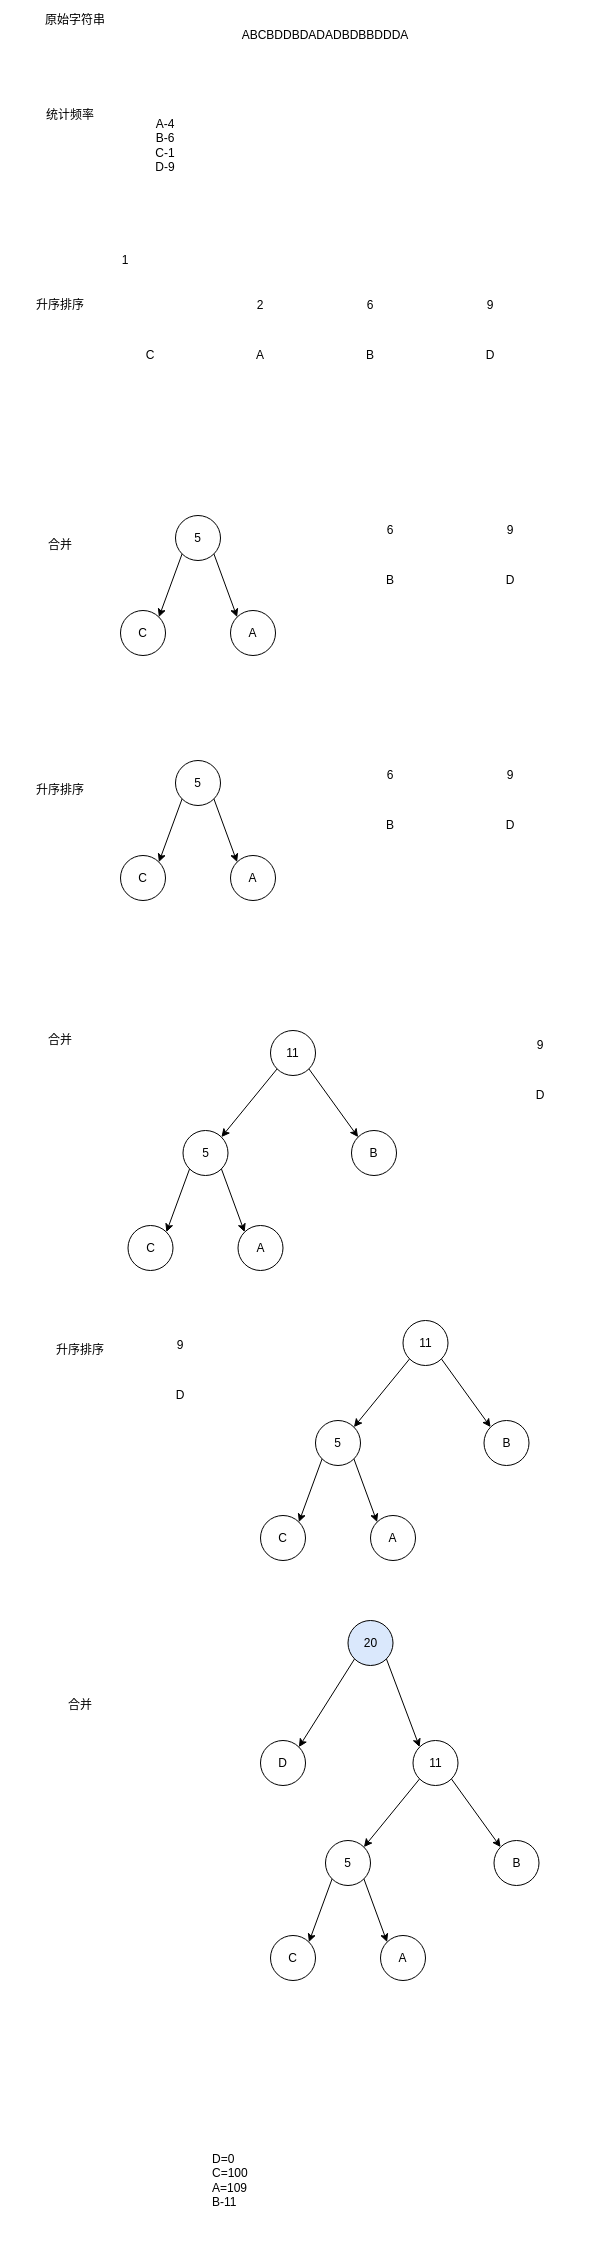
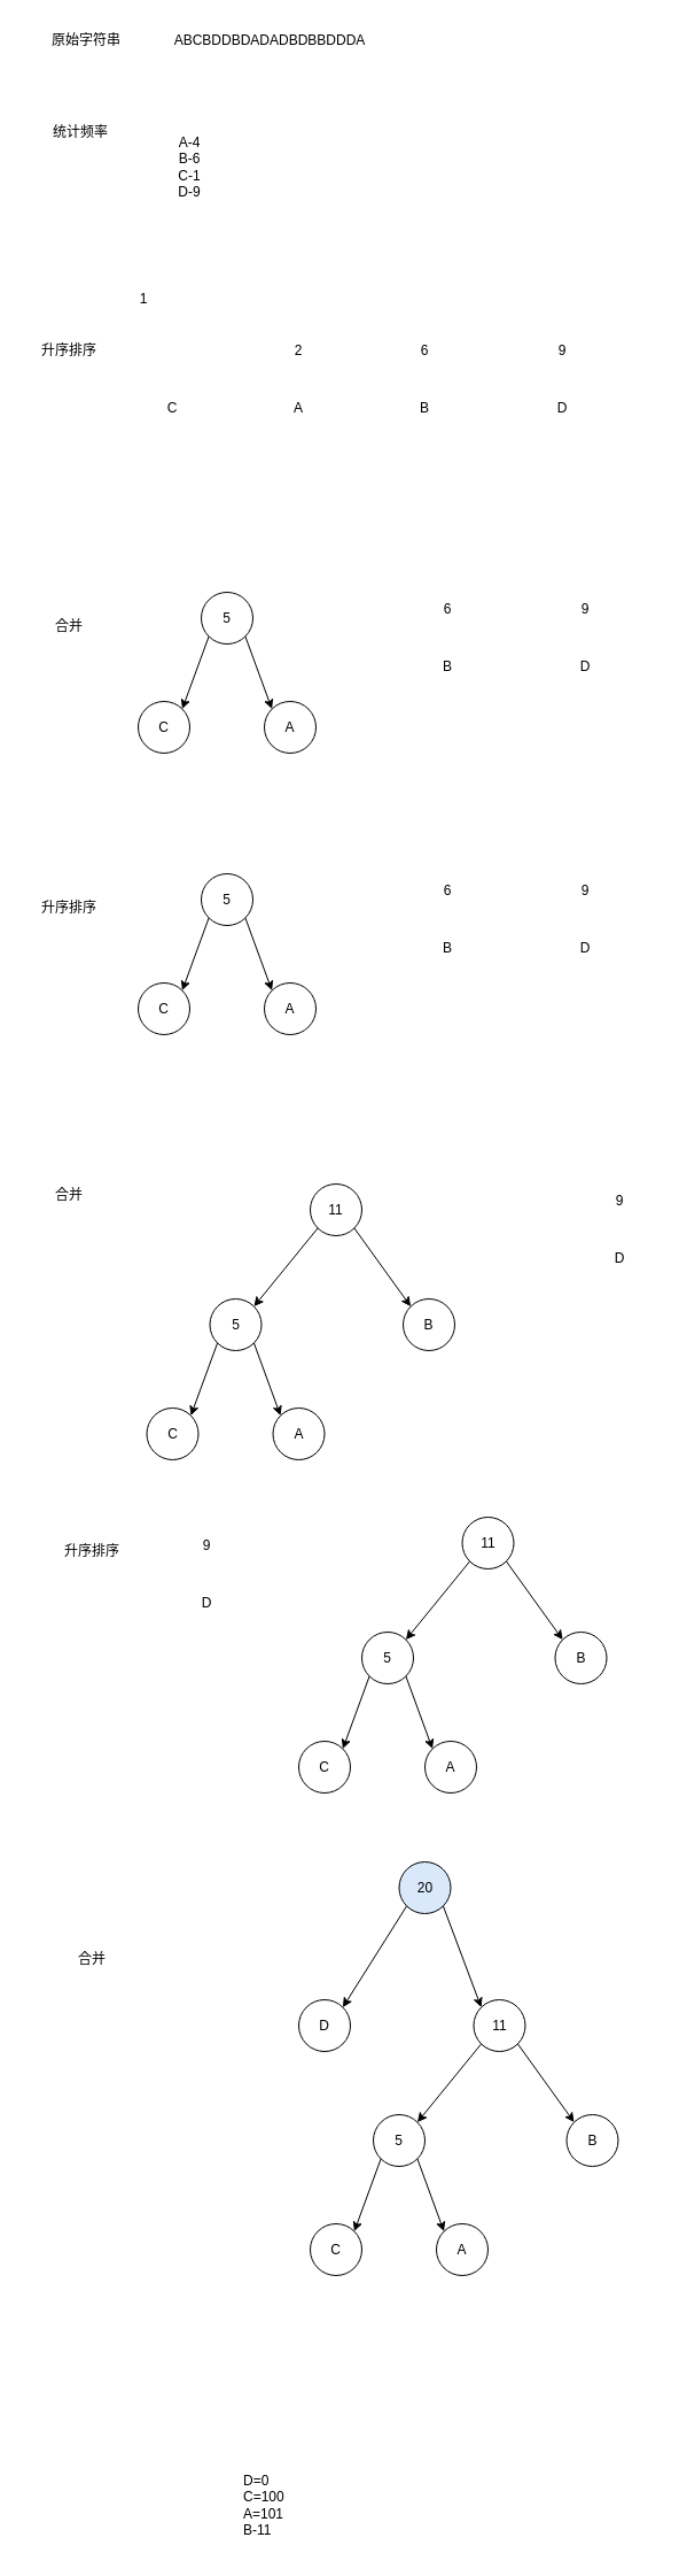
  <mxCell id="0" />
  <mxCell id="1" parent="0" />
- <mxCell id="2" value="原始字符串" style="text;html=1;align=center;verticalAlign=middle;whiteSpace=wrap;rounded=0;" vertex="1" parent="1"><mxGeometry x="20" y="5" width="110" height="30" as="geometry" /></mxCell>
- <mxCell id="3" value="ABCBDDBDADADBDBBDDDA" style="text;html=1;align=center;verticalAlign=middle;whiteSpace=wrap;rounded=0;" vertex="1" parent="1"><mxGeometry x="230" y="20" width="190" height="30" as="geometry" /></mxCell>
+ <mxCell id="2" value="原始字符串" style="text;html=1;align=center;verticalAlign=middle;whiteSpace=wrap;rounded=0;" vertex="1" parent="1"><mxGeometry x="20" y="20" width="110" height="30" as="geometry" /></mxCell>
+ <mxCell id="3" value="ABCBDDBDADADBDBBDDDA" style="text;html=1;align=center;verticalAlign=middle;whiteSpace=wrap;rounded=0;" vertex="1" parent="1"><mxGeometry x="140" y="20" width="190" height="30" as="geometry" /></mxCell>
  <mxCell id="4" value="统计频率" style="text;html=1;align=center;verticalAlign=middle;whiteSpace=wrap;rounded=0;" vertex="1" parent="1"><mxGeometry x="40" y="100" width="60" height="30" as="geometry" /></mxCell>
  <mxCell id="5" value="A-4&lt;div&gt;B-6&lt;/div&gt;&lt;div&gt;C-1&lt;/div&gt;&lt;div&gt;D-9&lt;/div&gt;" style="text;html=1;align=center;verticalAlign=middle;whiteSpace=wrap;rounded=0;" vertex="1" parent="1"><mxGeometry x="125" y="105" width="80" height="80" as="geometry" /></mxCell>
  <mxCell id="6" value="升序排序" style="text;html=1;align=center;verticalAlign=middle;whiteSpace=wrap;rounded=0;" vertex="1" parent="1"><mxGeometry x="30" y="290" width="60" height="30" as="geometry" /></mxCell>
  <mxCell id="7" value="C" style="text;html=1;align=center;verticalAlign=middle;whiteSpace=wrap;rounded=0;" vertex="1" parent="1"><mxGeometry x="120" y="340" width="60" height="30" as="geometry" /></mxCell>
  <mxCell id="8" value="1" style="text;html=1;align=center;verticalAlign=middle;whiteSpace=wrap;rounded=0;" vertex="1" parent="1"><mxGeometry x="95" y="245" width="60" height="30" as="geometry" /></mxCell>
  <mxCell id="9" value="A" style="text;html=1;align=center;verticalAlign=middle;whiteSpace=wrap;rounded=0;" vertex="1" parent="1"><mxGeometry x="230" y="340" width="60" height="30" as="geometry" /></mxCell>
  <mxCell id="10" value="2" style="text;html=1;align=center;verticalAlign=middle;whiteSpace=wrap;rounded=0;" vertex="1" parent="1"><mxGeometry x="230" y="290" width="60" height="30" as="geometry" /></mxCell>
  <mxCell id="11" value="B" style="text;html=1;align=center;verticalAlign=middle;whiteSpace=wrap;rounded=0;" vertex="1" parent="1"><mxGeometry x="340" y="340" width="60" height="30" as="geometry" /></mxCell>
  <mxCell id="12" value="6" style="text;html=1;align=center;verticalAlign=middle;whiteSpace=wrap;rounded=0;" vertex="1" parent="1"><mxGeometry x="340" y="290" width="60" height="30" as="geometry" /></mxCell>
  <mxCell id="13" value="D" style="text;html=1;align=center;verticalAlign=middle;whiteSpace=wrap;rounded=0;" vertex="1" parent="1"><mxGeometry x="460" y="340" width="60" height="30" as="geometry" /></mxCell>
  <mxCell id="14" value="9" style="text;html=1;align=center;verticalAlign=middle;whiteSpace=wrap;rounded=0;" vertex="1" parent="1"><mxGeometry x="460" y="290" width="60" height="30" as="geometry" /></mxCell>
  <mxCell id="15" value="合并" style="text;html=1;align=center;verticalAlign=middle;whiteSpace=wrap;rounded=0;" vertex="1" parent="1"><mxGeometry x="30" y="530" width="60" height="30" as="geometry" /></mxCell>
  <mxCell id="16" style="rounded=0;orthogonalLoop=1;jettySize=auto;html=1;exitX=0;exitY=1;exitDx=0;exitDy=0;entryX=1;entryY=0;entryDx=0;entryDy=0;" edge="1" parent="1" source="18" target="19"><mxGeometry relative="1" as="geometry" /></mxCell>
  <mxCell id="17" style="rounded=0;orthogonalLoop=1;jettySize=auto;html=1;exitX=1;exitY=1;exitDx=0;exitDy=0;entryX=0;entryY=0;entryDx=0;entryDy=0;" edge="1" parent="1" source="18" target="20"><mxGeometry relative="1" as="geometry" /></mxCell>
  <mxCell id="18" value="5" style="ellipse;whiteSpace=wrap;html=1;aspect=fixed;" vertex="1" parent="1"><mxGeometry x="175" y="515" width="45" height="45" as="geometry" /></mxCell>
  <mxCell id="19" value="C" style="ellipse;whiteSpace=wrap;html=1;aspect=fixed;" vertex="1" parent="1"><mxGeometry x="120" y="610" width="45" height="45" as="geometry" /></mxCell>
  <mxCell id="20" value="A" style="ellipse;whiteSpace=wrap;html=1;aspect=fixed;" vertex="1" parent="1"><mxGeometry x="230" y="610" width="45" height="45" as="geometry" /></mxCell>
  <mxCell id="21" value="B" style="text;html=1;align=center;verticalAlign=middle;whiteSpace=wrap;rounded=0;" vertex="1" parent="1"><mxGeometry x="360" y="565" width="60" height="30" as="geometry" /></mxCell>
  <mxCell id="22" value="6" style="text;html=1;align=center;verticalAlign=middle;whiteSpace=wrap;rounded=0;" vertex="1" parent="1"><mxGeometry x="360" y="515" width="60" height="30" as="geometry" /></mxCell>
  <mxCell id="23" value="D" style="text;html=1;align=center;verticalAlign=middle;whiteSpace=wrap;rounded=0;" vertex="1" parent="1"><mxGeometry x="480" y="565" width="60" height="30" as="geometry" /></mxCell>
  <mxCell id="24" value="9" style="text;html=1;align=center;verticalAlign=middle;whiteSpace=wrap;rounded=0;" vertex="1" parent="1"><mxGeometry x="480" y="515" width="60" height="30" as="geometry" /></mxCell>
  <mxCell id="25" value="升序排序" style="text;html=1;align=center;verticalAlign=middle;whiteSpace=wrap;rounded=0;" vertex="1" parent="1"><mxGeometry x="30" y="775" width="60" height="30" as="geometry" /></mxCell>
  <mxCell id="26" style="rounded=0;orthogonalLoop=1;jettySize=auto;html=1;exitX=0;exitY=1;exitDx=0;exitDy=0;entryX=1;entryY=0;entryDx=0;entryDy=0;" edge="1" parent="1" source="28" target="29"><mxGeometry relative="1" as="geometry" /></mxCell>
  <mxCell id="27" style="rounded=0;orthogonalLoop=1;jettySize=auto;html=1;exitX=1;exitY=1;exitDx=0;exitDy=0;entryX=0;entryY=0;entryDx=0;entryDy=0;" edge="1" parent="1" source="28" target="30"><mxGeometry relative="1" as="geometry" /></mxCell>
  <mxCell id="28" value="5" style="ellipse;whiteSpace=wrap;html=1;aspect=fixed;" vertex="1" parent="1"><mxGeometry x="175" y="760" width="45" height="45" as="geometry" /></mxCell>
  <mxCell id="29" value="C" style="ellipse;whiteSpace=wrap;html=1;aspect=fixed;" vertex="1" parent="1"><mxGeometry x="120" y="855" width="45" height="45" as="geometry" /></mxCell>
  <mxCell id="30" value="A" style="ellipse;whiteSpace=wrap;html=1;aspect=fixed;" vertex="1" parent="1"><mxGeometry x="230" y="855" width="45" height="45" as="geometry" /></mxCell>
  <mxCell id="31" value="B" style="text;html=1;align=center;verticalAlign=middle;whiteSpace=wrap;rounded=0;" vertex="1" parent="1"><mxGeometry x="360" y="810" width="60" height="30" as="geometry" /></mxCell>
  <mxCell id="32" value="6" style="text;html=1;align=center;verticalAlign=middle;whiteSpace=wrap;rounded=0;" vertex="1" parent="1"><mxGeometry x="360" y="760" width="60" height="30" as="geometry" /></mxCell>
  <mxCell id="33" value="D" style="text;html=1;align=center;verticalAlign=middle;whiteSpace=wrap;rounded=0;" vertex="1" parent="1"><mxGeometry x="480" y="810" width="60" height="30" as="geometry" /></mxCell>
  <mxCell id="34" value="9" style="text;html=1;align=center;verticalAlign=middle;whiteSpace=wrap;rounded=0;" vertex="1" parent="1"><mxGeometry x="480" y="760" width="60" height="30" as="geometry" /></mxCell>
  <mxCell id="35" value="合并" style="text;html=1;align=center;verticalAlign=middle;whiteSpace=wrap;rounded=0;" vertex="1" parent="1"><mxGeometry x="30" y="1025" width="60" height="30" as="geometry" /></mxCell>
  <mxCell id="36" style="rounded=0;orthogonalLoop=1;jettySize=auto;html=1;exitX=0;exitY=1;exitDx=0;exitDy=0;entryX=1;entryY=0;entryDx=0;entryDy=0;" edge="1" parent="1" source="38" target="39"><mxGeometry relative="1" as="geometry" /></mxCell>
  <mxCell id="37" style="rounded=0;orthogonalLoop=1;jettySize=auto;html=1;exitX=1;exitY=1;exitDx=0;exitDy=0;entryX=0;entryY=0;entryDx=0;entryDy=0;" edge="1" parent="1" source="38" target="40"><mxGeometry relative="1" as="geometry" /></mxCell>
  <mxCell id="38" value="5" style="ellipse;whiteSpace=wrap;html=1;aspect=fixed;" vertex="1" parent="1"><mxGeometry x="182.5" y="1130" width="45" height="45" as="geometry" /></mxCell>
  <mxCell id="39" value="C" style="ellipse;whiteSpace=wrap;html=1;aspect=fixed;" vertex="1" parent="1"><mxGeometry x="127.5" y="1225" width="45" height="45" as="geometry" /></mxCell>
  <mxCell id="40" value="A" style="ellipse;whiteSpace=wrap;html=1;aspect=fixed;" vertex="1" parent="1"><mxGeometry x="237.5" y="1225" width="45" height="45" as="geometry" /></mxCell>
  <mxCell id="41" value="D" style="text;html=1;align=center;verticalAlign=middle;whiteSpace=wrap;rounded=0;" vertex="1" parent="1"><mxGeometry x="510" y="1080" width="60" height="30" as="geometry" /></mxCell>
  <mxCell id="42" value="9" style="text;html=1;align=center;verticalAlign=middle;whiteSpace=wrap;rounded=0;" vertex="1" parent="1"><mxGeometry x="510" y="1030" width="60" height="30" as="geometry" /></mxCell>
  <mxCell id="43" value="B" style="ellipse;whiteSpace=wrap;html=1;aspect=fixed;" vertex="1" parent="1"><mxGeometry x="351" y="1130" width="45" height="45" as="geometry" /></mxCell>
  <mxCell id="44" style="rounded=0;orthogonalLoop=1;jettySize=auto;html=1;exitX=0;exitY=1;exitDx=0;exitDy=0;entryX=1;entryY=0;entryDx=0;entryDy=0;" edge="1" parent="1" source="46" target="38"><mxGeometry relative="1" as="geometry" /></mxCell>
  <mxCell id="45" style="rounded=0;orthogonalLoop=1;jettySize=auto;html=1;exitX=1;exitY=1;exitDx=0;exitDy=0;entryX=0;entryY=0;entryDx=0;entryDy=0;" edge="1" parent="1" source="46" target="43"><mxGeometry relative="1" as="geometry" /></mxCell>
  <mxCell id="46" value="11" style="ellipse;whiteSpace=wrap;html=1;aspect=fixed;" vertex="1" parent="1"><mxGeometry x="270" y="1030" width="45" height="45" as="geometry" /></mxCell>
  <mxCell id="47" style="rounded=0;orthogonalLoop=1;jettySize=auto;html=1;exitX=0;exitY=1;exitDx=0;exitDy=0;entryX=1;entryY=0;entryDx=0;entryDy=0;" edge="1" parent="1" source="49" target="50"><mxGeometry relative="1" as="geometry" /></mxCell>
  <mxCell id="48" style="rounded=0;orthogonalLoop=1;jettySize=auto;html=1;exitX=1;exitY=1;exitDx=0;exitDy=0;entryX=0;entryY=0;entryDx=0;entryDy=0;" edge="1" parent="1" source="49" target="51"><mxGeometry relative="1" as="geometry" /></mxCell>
  <mxCell id="49" value="5" style="ellipse;whiteSpace=wrap;html=1;aspect=fixed;" vertex="1" parent="1"><mxGeometry x="315" y="1420" width="45" height="45" as="geometry" /></mxCell>
  <mxCell id="50" value="C" style="ellipse;whiteSpace=wrap;html=1;aspect=fixed;" vertex="1" parent="1"><mxGeometry x="260" y="1515" width="45" height="45" as="geometry" /></mxCell>
  <mxCell id="51" value="A" style="ellipse;whiteSpace=wrap;html=1;aspect=fixed;" vertex="1" parent="1"><mxGeometry x="370" y="1515" width="45" height="45" as="geometry" /></mxCell>
  <mxCell id="52" value="D" style="text;html=1;align=center;verticalAlign=middle;whiteSpace=wrap;rounded=0;" vertex="1" parent="1"><mxGeometry x="150" y="1380" width="60" height="30" as="geometry" /></mxCell>
  <mxCell id="53" value="9" style="text;html=1;align=center;verticalAlign=middle;whiteSpace=wrap;rounded=0;" vertex="1" parent="1"><mxGeometry x="150" y="1330" width="60" height="30" as="geometry" /></mxCell>
  <mxCell id="54" value="B" style="ellipse;whiteSpace=wrap;html=1;aspect=fixed;" vertex="1" parent="1"><mxGeometry x="483.5" y="1420" width="45" height="45" as="geometry" /></mxCell>
  <mxCell id="55" style="rounded=0;orthogonalLoop=1;jettySize=auto;html=1;exitX=0;exitY=1;exitDx=0;exitDy=0;entryX=1;entryY=0;entryDx=0;entryDy=0;" edge="1" parent="1" source="57" target="49"><mxGeometry relative="1" as="geometry" /></mxCell>
  <mxCell id="56" style="rounded=0;orthogonalLoop=1;jettySize=auto;html=1;exitX=1;exitY=1;exitDx=0;exitDy=0;entryX=0;entryY=0;entryDx=0;entryDy=0;" edge="1" parent="1" source="57" target="54"><mxGeometry relative="1" as="geometry" /></mxCell>
  <mxCell id="57" value="11" style="ellipse;whiteSpace=wrap;html=1;aspect=fixed;" vertex="1" parent="1"><mxGeometry x="402.5" y="1320" width="45" height="45" as="geometry" /></mxCell>
  <mxCell id="58" value="升序排序" style="text;html=1;align=center;verticalAlign=middle;whiteSpace=wrap;rounded=0;" vertex="1" parent="1"><mxGeometry x="50" y="1335" width="60" height="30" as="geometry" /></mxCell>
  <mxCell id="59" style="rounded=0;orthogonalLoop=1;jettySize=auto;html=1;exitX=0;exitY=1;exitDx=0;exitDy=0;entryX=1;entryY=0;entryDx=0;entryDy=0;" edge="1" parent="1" source="61" target="62"><mxGeometry relative="1" as="geometry" /></mxCell>
  <mxCell id="60" style="rounded=0;orthogonalLoop=1;jettySize=auto;html=1;exitX=1;exitY=1;exitDx=0;exitDy=0;entryX=0;entryY=0;entryDx=0;entryDy=0;" edge="1" parent="1" source="61" target="63"><mxGeometry relative="1" as="geometry" /></mxCell>
  <mxCell id="61" value="5" style="ellipse;whiteSpace=wrap;html=1;aspect=fixed;" vertex="1" parent="1"><mxGeometry x="325" y="1840" width="45" height="45" as="geometry" /></mxCell>
  <mxCell id="62" value="C" style="ellipse;whiteSpace=wrap;html=1;aspect=fixed;" vertex="1" parent="1"><mxGeometry x="270" y="1935" width="45" height="45" as="geometry" /></mxCell>
  <mxCell id="63" value="A" style="ellipse;whiteSpace=wrap;html=1;aspect=fixed;" vertex="1" parent="1"><mxGeometry x="380" y="1935" width="45" height="45" as="geometry" /></mxCell>
  <mxCell id="64" value="B" style="ellipse;whiteSpace=wrap;html=1;aspect=fixed;" vertex="1" parent="1"><mxGeometry x="493.5" y="1840" width="45" height="45" as="geometry" /></mxCell>
  <mxCell id="65" style="rounded=0;orthogonalLoop=1;jettySize=auto;html=1;exitX=0;exitY=1;exitDx=0;exitDy=0;entryX=1;entryY=0;entryDx=0;entryDy=0;" edge="1" parent="1" source="67" target="61"><mxGeometry relative="1" as="geometry" /></mxCell>
  <mxCell id="66" style="rounded=0;orthogonalLoop=1;jettySize=auto;html=1;exitX=1;exitY=1;exitDx=0;exitDy=0;entryX=0;entryY=0;entryDx=0;entryDy=0;" edge="1" parent="1" source="67" target="64"><mxGeometry relative="1" as="geometry" /></mxCell>
  <mxCell id="67" value="11" style="ellipse;whiteSpace=wrap;html=1;aspect=fixed;" vertex="1" parent="1"><mxGeometry x="412.5" y="1740" width="45" height="45" as="geometry" /></mxCell>
  <mxCell id="68" style="rounded=0;orthogonalLoop=1;jettySize=auto;html=1;exitX=0;exitY=1;exitDx=0;exitDy=0;entryX=1;entryY=0;entryDx=0;entryDy=0;" edge="1" parent="1" source="70" target="71"><mxGeometry relative="1" as="geometry" /></mxCell>
  <mxCell id="69" style="rounded=0;orthogonalLoop=1;jettySize=auto;html=1;exitX=1;exitY=1;exitDx=0;exitDy=0;entryX=0;entryY=0;entryDx=0;entryDy=0;" edge="1" parent="1" source="70" target="67"><mxGeometry relative="1" as="geometry" /></mxCell>
  <mxCell id="70" value="20" style="ellipse;whiteSpace=wrap;html=1;aspect=fixed;fillColor=#dae8fc;" vertex="1" parent="1"><mxGeometry x="347.5" y="1620" width="45" height="45" as="geometry" /></mxCell>
  <mxCell id="71" value="D" style="ellipse;whiteSpace=wrap;html=1;aspect=fixed;" vertex="1" parent="1"><mxGeometry x="260" y="1740" width="45" height="45" as="geometry" /></mxCell>
  <mxCell id="72" value="合并" style="text;html=1;align=center;verticalAlign=middle;whiteSpace=wrap;rounded=0;" vertex="1" parent="1"><mxGeometry x="50" y="1690" width="60" height="30" as="geometry" /></mxCell>
- <mxCell id="73" value="D=0&lt;div&gt;C=100&lt;/div&gt;&lt;div&gt;A=109&lt;/div&gt;&lt;div&gt;B-11&lt;/div&gt;" style="text;html=1;align=left;verticalAlign=middle;whiteSpace=wrap;rounded=0;" vertex="1" parent="1"><mxGeometry x="210" y="2140" width="77.5" height="80" as="geometry" /></mxCell>
+ <mxCell id="73" value="D=0&lt;div&gt;C=100&lt;/div&gt;&lt;div&gt;A=101&lt;/div&gt;&lt;div&gt;B-11&lt;/div&gt;" style="text;html=1;align=left;verticalAlign=middle;whiteSpace=wrap;rounded=0;" vertex="1" parent="1"><mxGeometry x="210" y="2140" width="77.5" height="80" as="geometry" /></mxCell>
